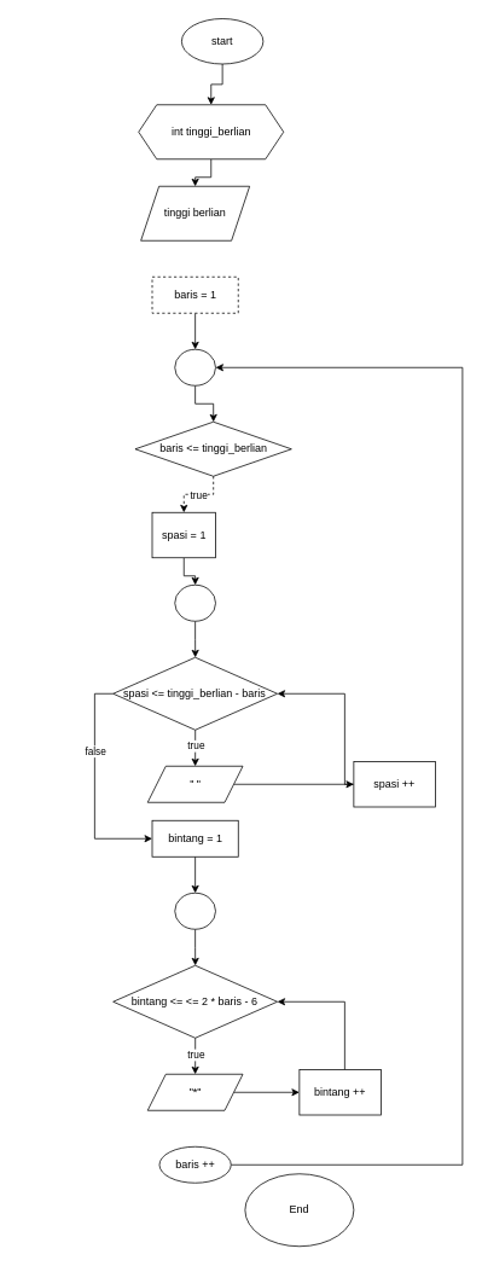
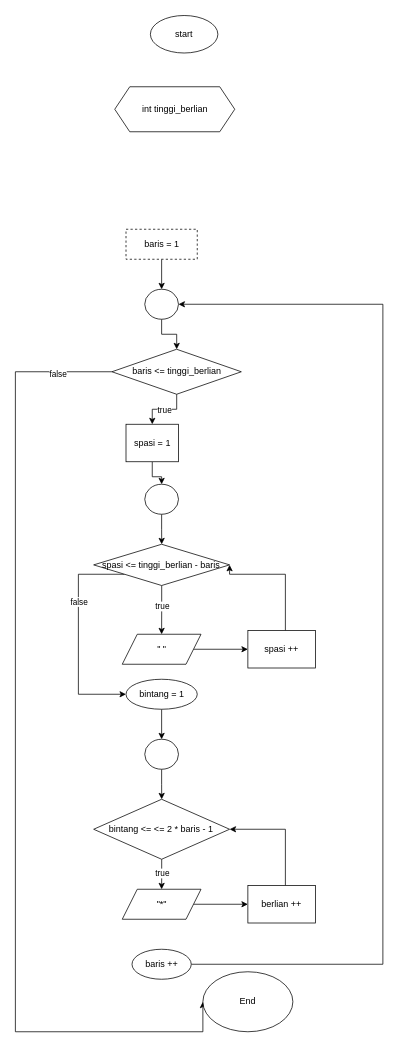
  <mxCell id="0" />
  <mxCell id="1" parent="0" />
- <mxCell id="2" value="" style="edgeStyle=orthogonalEdgeStyle;rounded=0;orthogonalLoop=1;jettySize=auto;html=1;" edge="1" parent="1" source="3" target="5"><mxGeometry relative="1" as="geometry" /></mxCell>
  <mxCell id="3" value="start" style="ellipse;whiteSpace=wrap;html=1;" vertex="1" parent="1"><mxGeometry x="200" y="20" width="90" height="50" as="geometry" /></mxCell>
- <mxCell id="4" value="" style="edgeStyle=orthogonalEdgeStyle;rounded=0;orthogonalLoop=1;jettySize=auto;html=1;" edge="1" parent="1" source="5" target="6"><mxGeometry relative="1" as="geometry" /></mxCell>
  <mxCell id="5" value="int tinggi_berlian" style="shape=hexagon;perimeter=hexagonPerimeter2;whiteSpace=wrap;html=1;fixedSize=1;" vertex="1" parent="1"><mxGeometry x="152.5" y="115" width="160" height="60" as="geometry" /></mxCell>
- <mxCell id="6" value="tinggi berlian" style="shape=parallelogram;perimeter=parallelogramPerimeter;whiteSpace=wrap;html=1;fixedSize=1;" vertex="1" parent="1"><mxGeometry x="155" y="205" width="120" height="60" as="geometry" /></mxCell>
  <mxCell id="7" value="" style="edgeStyle=orthogonalEdgeStyle;rounded=0;orthogonalLoop=1;jettySize=auto;html=1;" edge="1" parent="1" source="8" target="10"><mxGeometry relative="1" as="geometry" /></mxCell>
  <mxCell id="8" value="baris = 1" style="whiteSpace=wrap;html=1;dashed=1;" vertex="1" parent="1"><mxGeometry x="167.5" y="305" width="95" height="40" as="geometry" /></mxCell>
  <mxCell id="9" value="" style="edgeStyle=orthogonalEdgeStyle;rounded=0;orthogonalLoop=1;jettySize=auto;html=1;" edge="1" parent="1" source="10" target="15"><mxGeometry relative="1" as="geometry" /></mxCell>
  <mxCell id="10" value="" style="ellipse;whiteSpace=wrap;html=1;" vertex="1" parent="1"><mxGeometry x="192.5" y="385" width="45" height="40" as="geometry" /></mxCell>
- <mxCell id="11" value="" style="edgeStyle=orthogonalEdgeStyle;rounded=0;orthogonalLoop=1;jettySize=auto;html=1;dashed=1;" edge="1" parent="1" source="15" target="17"><mxGeometry relative="1" as="geometry" /></mxCell>
+ <mxCell id="11" value="" style="edgeStyle=orthogonalEdgeStyle;rounded=0;orthogonalLoop=1;jettySize=auto;html=1;" edge="1" parent="1" source="15" target="17"><mxGeometry relative="1" as="geometry" /></mxCell>
  <mxCell id="12" value="true" style="edgeLabel;html=1;align=center;verticalAlign=middle;resizable=0;points=[];" vertex="1" connectable="0" parent="11"><mxGeometry x="0.006" y="1" relative="1" as="geometry"><mxPoint as="offset" /></mxGeometry></mxCell>
+ <mxCell id="13" style="edgeStyle=orthogonalEdgeStyle;rounded=0;orthogonalLoop=1;jettySize=auto;html=1;entryX=0;entryY=0.5;entryDx=0;entryDy=0;" edge="1" parent="1" source="15" target="42"><mxGeometry relative="1" as="geometry"><Array as="points"><mxPoint x="20" y="495" /><mxPoint x="20" y="1375" /></Array></mxGeometry></mxCell>
+ <mxCell id="14" value="false" style="edgeLabel;html=1;align=center;verticalAlign=middle;resizable=0;points=[];" vertex="1" connectable="0" parent="13"><mxGeometry x="-0.889" y="2" relative="1" as="geometry"><mxPoint as="offset" /></mxGeometry></mxCell>
  <mxCell id="15" value="baris &amp;lt;= tinggi_berlian" style="rhombus;whiteSpace=wrap;html=1;" vertex="1" parent="1"><mxGeometry x="148.75" y="465" width="172.5" height="60" as="geometry" /></mxCell>
  <mxCell id="16" value="" style="edgeStyle=orthogonalEdgeStyle;rounded=0;orthogonalLoop=1;jettySize=auto;html=1;" edge="1" parent="1" source="17" target="19"><mxGeometry relative="1" as="geometry" /></mxCell>
  <mxCell id="17" value="spasi = 1" style="whiteSpace=wrap;html=1;" vertex="1" parent="1"><mxGeometry x="167.5" y="565" width="70" height="50" as="geometry" /></mxCell>
  <mxCell id="18" value="" style="edgeStyle=orthogonalEdgeStyle;rounded=0;orthogonalLoop=1;jettySize=auto;html=1;" edge="1" parent="1" source="19" target="24"><mxGeometry relative="1" as="geometry" /></mxCell>
  <mxCell id="19" value="" style="ellipse;whiteSpace=wrap;html=1;" vertex="1" parent="1"><mxGeometry x="192.5" y="645" width="45" height="40" as="geometry" /></mxCell>
  <mxCell id="20" value="" style="edgeStyle=orthogonalEdgeStyle;rounded=0;orthogonalLoop=1;jettySize=auto;html=1;" edge="1" parent="1" source="24" target="26"><mxGeometry relative="1" as="geometry" /></mxCell>
  <mxCell id="21" value="true" style="edgeLabel;html=1;align=center;verticalAlign=middle;resizable=0;points=[];" vertex="1" connectable="0" parent="20"><mxGeometry x="-0.127" relative="1" as="geometry"><mxPoint as="offset" /></mxGeometry></mxCell>
  <mxCell id="22" style="edgeStyle=orthogonalEdgeStyle;rounded=0;orthogonalLoop=1;jettySize=auto;html=1;entryX=0;entryY=0.5;entryDx=0;entryDy=0;" edge="1" parent="1" source="24" target="30"><mxGeometry relative="1" as="geometry"><Array as="points"><mxPoint x="104" y="765" /><mxPoint x="104" y="925" /></Array></mxGeometry></mxCell>
  <mxCell id="23" value="false" style="edgeLabel;html=1;align=center;verticalAlign=middle;resizable=0;points=[];" vertex="1" connectable="0" parent="22"><mxGeometry x="-0.318" relative="1" as="geometry"><mxPoint y="1" as="offset" /></mxGeometry></mxCell>
- <mxCell id="24" value="spasi &amp;lt;= tinggi_berlian - baris" style="rhombus;whiteSpace=wrap;html=1;" vertex="1" parent="1"><mxGeometry x="124.38" y="725" width="181.25" height="80" as="geometry" /></mxCell>
+ <mxCell id="24" value="spasi &amp;lt;= tinggi_berlian - baris" style="rhombus;whiteSpace=wrap;html=1;" vertex="1" parent="1"><mxGeometry x="124.38" y="725" width="181.25" height="55" as="geometry" /></mxCell>
  <mxCell id="25" value="" style="edgeStyle=orthogonalEdgeStyle;rounded=0;orthogonalLoop=1;jettySize=auto;html=1;" edge="1" parent="1" source="26" target="28"><mxGeometry relative="1" as="geometry" /></mxCell>
  <mxCell id="26" value="&quot; &quot;" style="shape=parallelogram;perimeter=parallelogramPerimeter;whiteSpace=wrap;html=1;fixedSize=1;" vertex="1" parent="1"><mxGeometry x="162.51" y="845" width="105" height="40" as="geometry" /></mxCell>
  <mxCell id="27" style="edgeStyle=orthogonalEdgeStyle;rounded=0;orthogonalLoop=1;jettySize=auto;html=1;entryX=1;entryY=0.5;entryDx=0;entryDy=0;" edge="1" parent="1" source="28" target="24"><mxGeometry relative="1" as="geometry"><Array as="points"><mxPoint x="380" y="765" /></Array></mxGeometry></mxCell>
- <mxCell id="28" value="spasi ++" style="whiteSpace=wrap;html=1;" vertex="1" parent="1"><mxGeometry x="390" y="840" width="89.99" height="50" as="geometry" /></mxCell>
+ <mxCell id="28" value="spasi ++" style="whiteSpace=wrap;html=1;" vertex="1" parent="1"><mxGeometry x="330" y="840" width="89.99" height="50" as="geometry" /></mxCell>
  <mxCell id="29" value="" style="edgeStyle=orthogonalEdgeStyle;rounded=0;orthogonalLoop=1;jettySize=auto;html=1;" edge="1" parent="1" source="30" target="32"><mxGeometry relative="1" as="geometry" /></mxCell>
- <mxCell id="30" value="bintang = 1" style="whiteSpace=wrap;html=1;" vertex="1" parent="1"><mxGeometry x="167.5" y="905" width="95" height="40" as="geometry" /></mxCell>
+ <mxCell id="30" value="bintang = 1" style="ellipse;whiteSpace=wrap;html=1;" vertex="1" parent="1"><mxGeometry x="167.5" y="905" width="95" height="40" as="geometry" /></mxCell>
  <mxCell id="31" value="" style="edgeStyle=orthogonalEdgeStyle;rounded=0;orthogonalLoop=1;jettySize=auto;html=1;" edge="1" parent="1" source="32" target="35"><mxGeometry relative="1" as="geometry" /></mxCell>
  <mxCell id="32" value="" style="ellipse;whiteSpace=wrap;html=1;" vertex="1" parent="1"><mxGeometry x="192.5" y="985" width="45" height="40" as="geometry" /></mxCell>
  <mxCell id="33" value="" style="edgeStyle=orthogonalEdgeStyle;rounded=0;orthogonalLoop=1;jettySize=auto;html=1;" edge="1" parent="1" source="35" target="37"><mxGeometry relative="1" as="geometry" /></mxCell>
  <mxCell id="34" value="true" style="edgeLabel;html=1;align=center;verticalAlign=middle;resizable=0;points=[];" vertex="1" connectable="0" parent="33"><mxGeometry x="-0.06" relative="1" as="geometry"><mxPoint as="offset" /></mxGeometry></mxCell>
- <mxCell id="35" value="bintang &amp;lt;= &amp;lt;= 2 * baris - 6" style="rhombus;whiteSpace=wrap;html=1;" vertex="1" parent="1"><mxGeometry x="124.38" y="1065" width="181.25" height="80" as="geometry" /></mxCell>
+ <mxCell id="35" value="bintang &amp;lt;= &amp;lt;= 2 * baris - 1" style="rhombus;whiteSpace=wrap;html=1;" vertex="1" parent="1"><mxGeometry x="124.38" y="1065" width="181.25" height="80" as="geometry" /></mxCell>
  <mxCell id="36" value="" style="edgeStyle=orthogonalEdgeStyle;rounded=0;orthogonalLoop=1;jettySize=auto;html=1;" edge="1" parent="1" source="37" target="39"><mxGeometry relative="1" as="geometry" /></mxCell>
  <mxCell id="37" value="&quot;*&quot;" style="shape=parallelogram;perimeter=parallelogramPerimeter;whiteSpace=wrap;html=1;fixedSize=1;" vertex="1" parent="1"><mxGeometry x="162.51" y="1185" width="105" height="40" as="geometry" /></mxCell>
  <mxCell id="38" style="edgeStyle=orthogonalEdgeStyle;rounded=0;orthogonalLoop=1;jettySize=auto;html=1;entryX=1;entryY=0.5;entryDx=0;entryDy=0;" edge="1" parent="1" source="39" target="35"><mxGeometry relative="1" as="geometry"><Array as="points"><mxPoint x="380" y="1105" /></Array></mxGeometry></mxCell>
- <mxCell id="39" value="bintang ++" style="whiteSpace=wrap;html=1;" vertex="1" parent="1"><mxGeometry x="330" y="1180" width="89.99" height="50" as="geometry" /></mxCell>
+ <mxCell id="39" value="berlian ++" style="whiteSpace=wrap;html=1;" vertex="1" parent="1"><mxGeometry x="330" y="1180" width="89.99" height="50" as="geometry" /></mxCell>
  <mxCell id="40" style="edgeStyle=orthogonalEdgeStyle;rounded=0;orthogonalLoop=1;jettySize=auto;html=1;entryX=1;entryY=0.5;entryDx=0;entryDy=0;" edge="1" parent="1" source="41" target="10"><mxGeometry relative="1" as="geometry"><mxPoint x="370" y="545" as="targetPoint" /><Array as="points"><mxPoint x="510" y="1285" /><mxPoint x="510" y="405" /></Array></mxGeometry></mxCell>
  <mxCell id="41" value="baris ++" style="ellipse;whiteSpace=wrap;html=1;" vertex="1" parent="1"><mxGeometry x="175.5" y="1265" width="79" height="40" as="geometry" /></mxCell>
  <mxCell id="42" value="End" style="ellipse;whiteSpace=wrap;html=1;" vertex="1" parent="1"><mxGeometry x="270" y="1295" width="120" height="80" as="geometry" /></mxCell>
